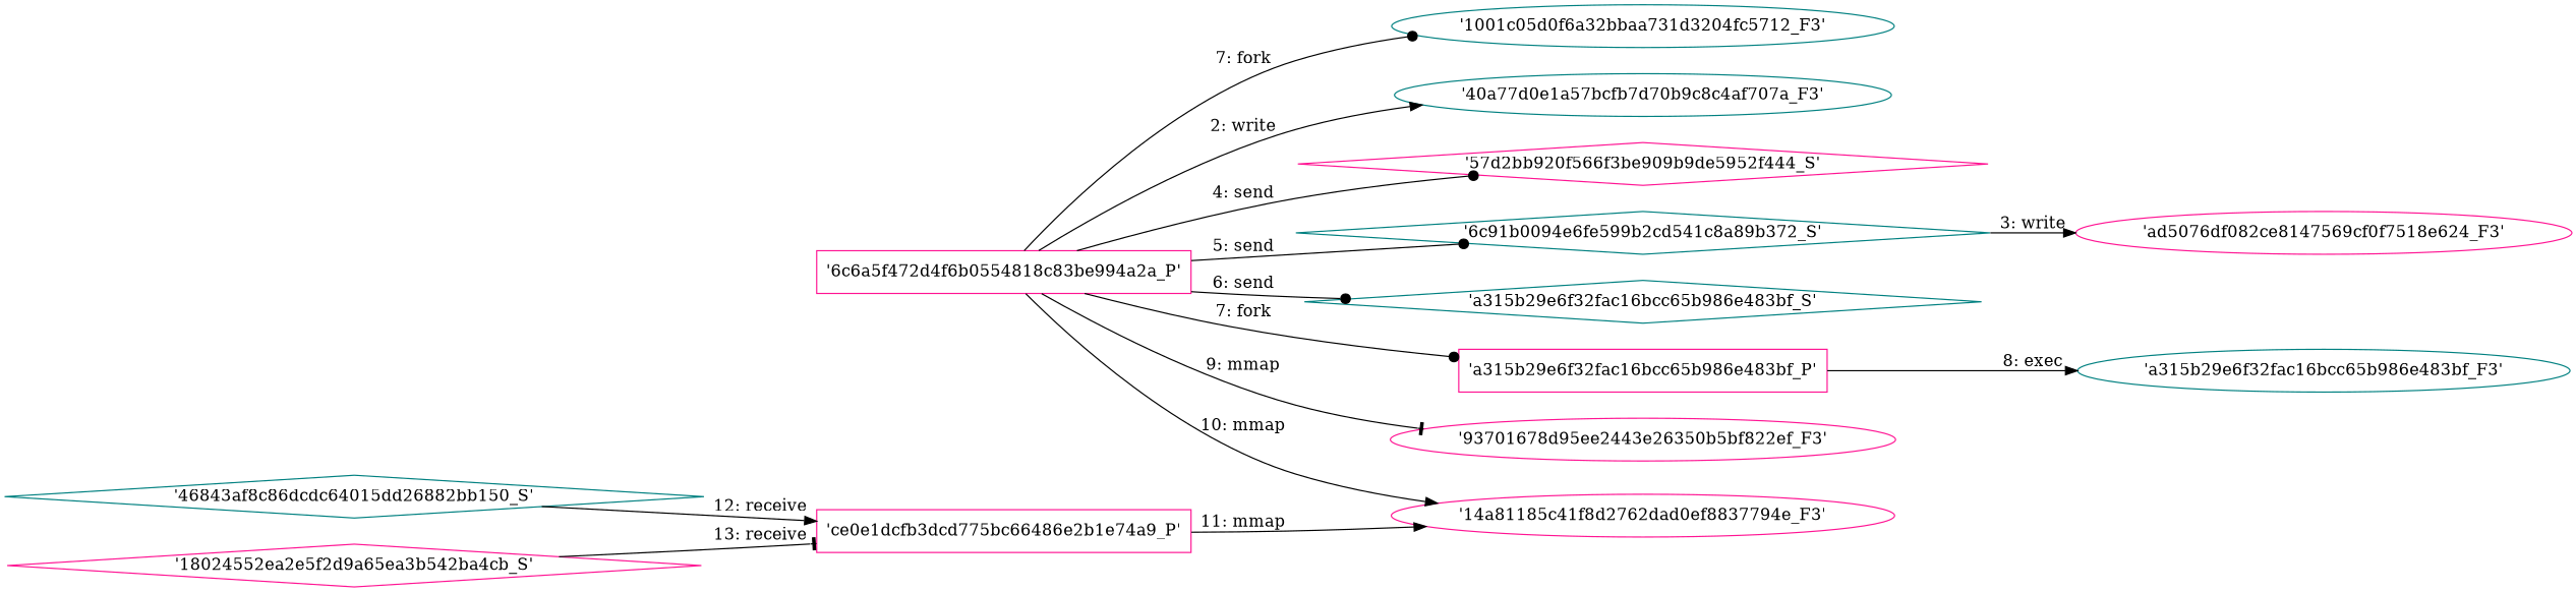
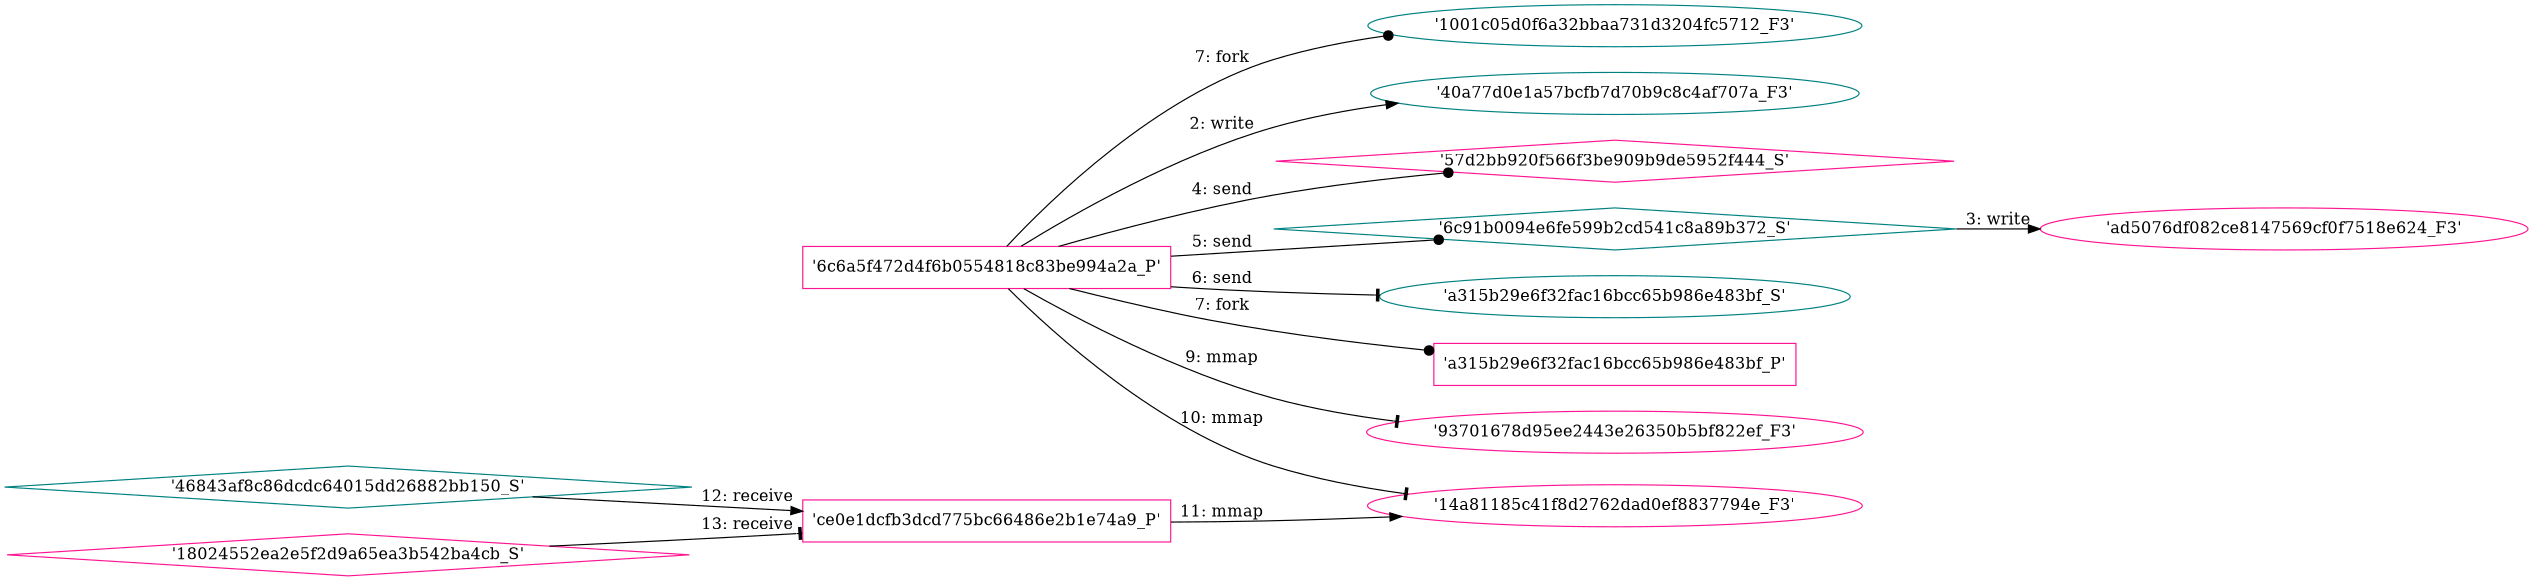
  digraph {
    engine=neato
    fixedsize=false
    fontsize=10
    nodesep=0.3
    rankdir=LR
    ranksep=0
    splines=true
    node [color=deeppink node_type=file shape=ellipse]
    edge [arrowhead=dot]
    "'1001c05d0f6a32bbaa731d3204fc5712_F3'" [color=teal]
    "'6c6a5f472d4f6b0554818c83be994a2a_P'" [node_type=Process shape=box]
    "'40a77d0e1a57bcfb7d70b9c8c4af707a_F3'" [color=teal]
    "'57d2bb920f566f3be909b9de5952f444_S'" [node_type=Socket shape=diamond]
    "'6c91b0094e6fe599b2cd541c8a89b372_S'" [color=teal node_type=Socket shape=diamond]
-   "'a315b29e6f32fac16bcc65b986e483bf_S'" [color=teal node_type=Socket shape=diamond]
+   "'a315b29e6f32fac16bcc65b986e483bf_S'" [color=teal node_type=Socket]
    "'a315b29e6f32fac16bcc65b986e483bf_P'" [node_type=Process shape=box]
    "'93701678d95ee2443e26350b5bf822ef_F3'"
    "'14a81185c41f8d2762dad0ef8837794e_F3'"
    "'ad5076df082ce8147569cf0f7518e624_F3'"
-   "'a315b29e6f32fac16bcc65b986e483bf_F3'" [color=teal node_type=File]
    "'ce0e1dcfb3dcd775bc66486e2b1e74a9_P'" [node_type=Process shape=box]
    "'46843af8c86dcdc64015dd26882bb150_S'" [color=teal node_type=Socket shape=diamond]
    "'18024552ea2e5f2d9a65ea3b542ba4cb_S'" [node_type=Socket shape=diamond]
    "'6c6a5f472d4f6b0554818c83be994a2a_P'" -> "'1001c05d0f6a32bbaa731d3204fc5712_F3'" [label="7: fork"]
    "'6c6a5f472d4f6b0554818c83be994a2a_P'" -> "'40a77d0e1a57bcfb7d70b9c8c4af707a_F3'" [arrowhead=normal label="2: write"]
    "'6c6a5f472d4f6b0554818c83be994a2a_P'" -> "'57d2bb920f566f3be909b9de5952f444_S'" [label="4: send"]
    "'6c6a5f472d4f6b0554818c83be994a2a_P'" -> "'6c91b0094e6fe599b2cd541c8a89b372_S'" [label="5: send"]
-   "'6c6a5f472d4f6b0554818c83be994a2a_P'" -> "'a315b29e6f32fac16bcc65b986e483bf_S'" [label="6: send"]
+   "'6c6a5f472d4f6b0554818c83be994a2a_P'" -> "'a315b29e6f32fac16bcc65b986e483bf_S'" [arrowhead=tee label="6: send"]
    "'6c6a5f472d4f6b0554818c83be994a2a_P'" -> "'a315b29e6f32fac16bcc65b986e483bf_P'" [label="7: fork"]
    "'6c6a5f472d4f6b0554818c83be994a2a_P'" -> "'93701678d95ee2443e26350b5bf822ef_F3'" [arrowhead=tee label="9: mmap"]
-   "'6c6a5f472d4f6b0554818c83be994a2a_P'" -> "'14a81185c41f8d2762dad0ef8837794e_F3'" [arrowhead=normal label="10: mmap"]
+   "'6c6a5f472d4f6b0554818c83be994a2a_P'" -> "'14a81185c41f8d2762dad0ef8837794e_F3'" [arrowhead=tee label="10: mmap"]
    "'6c91b0094e6fe599b2cd541c8a89b372_S'" -> "'ad5076df082ce8147569cf0f7518e624_F3'" [arrowhead=normal label="3: write"]
-   "'a315b29e6f32fac16bcc65b986e483bf_P'" -> "'a315b29e6f32fac16bcc65b986e483bf_F3'" [arrowhead=normal label="8: exec"]
    "'ce0e1dcfb3dcd775bc66486e2b1e74a9_P'" -> "'14a81185c41f8d2762dad0ef8837794e_F3'" [arrowhead=normal label="11: mmap"]
    "'46843af8c86dcdc64015dd26882bb150_S'" -> "'ce0e1dcfb3dcd775bc66486e2b1e74a9_P'" [arrowhead=normal label="12: receive"]
    "'18024552ea2e5f2d9a65ea3b542ba4cb_S'" -> "'ce0e1dcfb3dcd775bc66486e2b1e74a9_P'" [arrowhead=tee label="13: receive"]
  }
